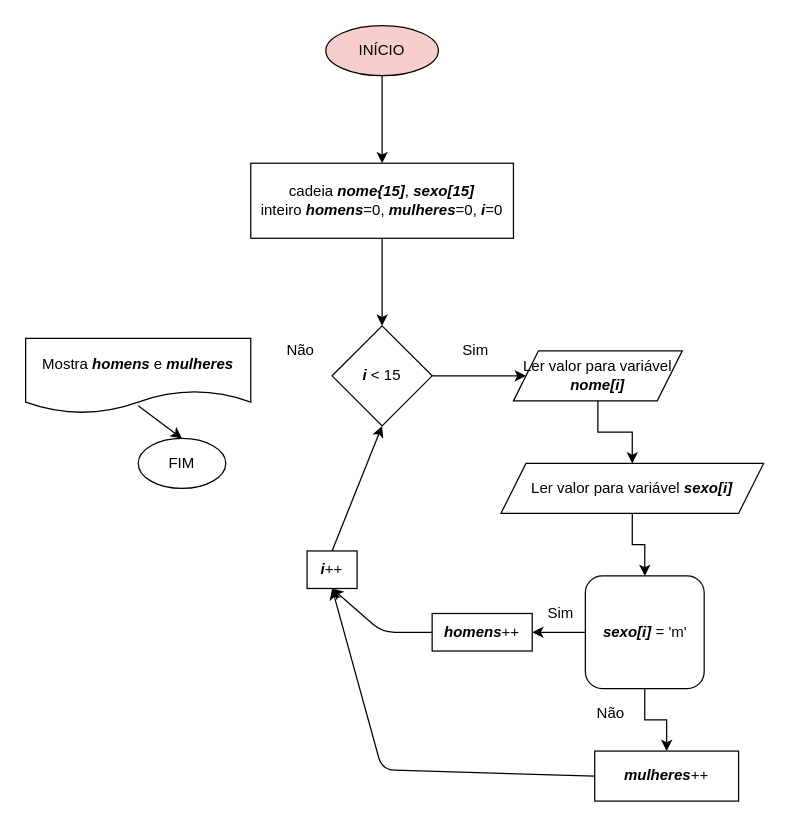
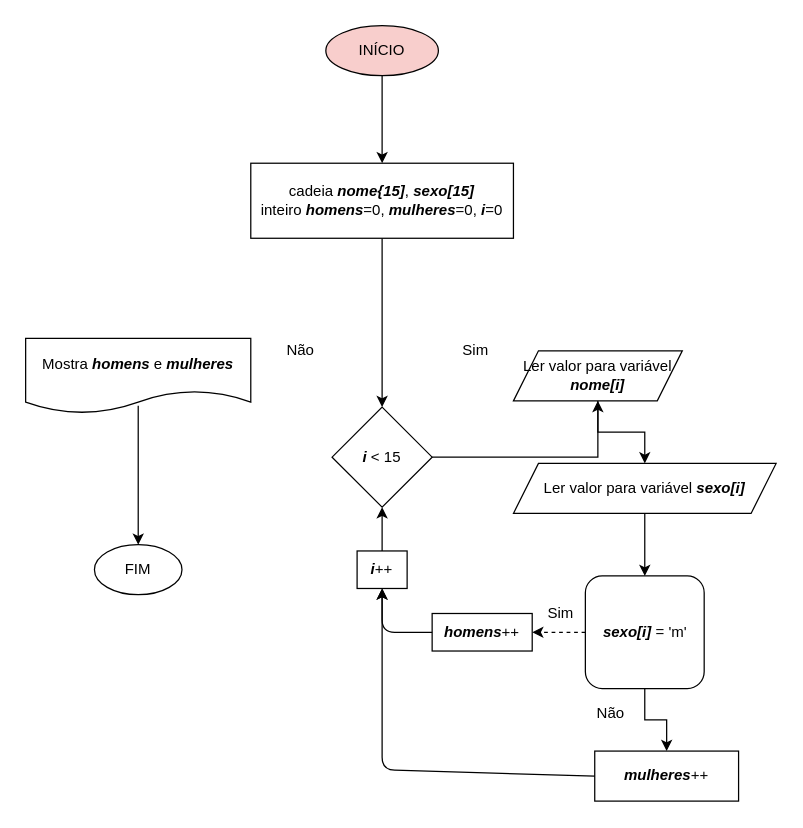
  <mxCell id="0" />
  <mxCell id="1" parent="0" />
  <mxCell id="2" value="" style="edgeStyle=orthogonalEdgeStyle;rounded=0;orthogonalLoop=1;jettySize=auto;html=1;" edge="1" parent="1" source="3" target="5"><mxGeometry relative="1" as="geometry" /></mxCell>
  <mxCell id="3" value="INÍCIO" style="ellipse;whiteSpace=wrap;html=1;fillColor=#f8cecc;" vertex="1" parent="1"><mxGeometry x="260" y="20" width="90" height="40" as="geometry" /></mxCell>
  <mxCell id="4" value="" style="edgeStyle=orthogonalEdgeStyle;rounded=0;orthogonalLoop=1;jettySize=auto;html=1;" edge="1" parent="1" source="5" target="7"><mxGeometry relative="1" as="geometry" /></mxCell>
  <mxCell id="5" value="cadeia &lt;i&gt;&lt;b&gt;nome{15]&lt;/b&gt;&lt;/i&gt;, &lt;i style=&quot;font-weight: bold&quot;&gt;sexo[15]&lt;/i&gt;&lt;br&gt;inteiro &lt;b&gt;&lt;i&gt;homens&lt;/i&gt;&lt;/b&gt;=0, &lt;i&gt;&lt;b&gt;mulheres&lt;/b&gt;&lt;/i&gt;=0, &lt;b&gt;&lt;i&gt;i&lt;/i&gt;&lt;/b&gt;=0" style="rounded=0;whiteSpace=wrap;html=1;" vertex="1" parent="1"><mxGeometry x="200" y="130" width="210" height="60" as="geometry" /></mxCell>
  <mxCell id="6" value="" style="edgeStyle=orthogonalEdgeStyle;rounded=0;orthogonalLoop=1;jettySize=auto;html=1;" edge="1" parent="1" source="7" target="9"><mxGeometry relative="1" as="geometry" /></mxCell>
- <mxCell id="7" value="&lt;b&gt;&lt;i&gt;i&lt;/i&gt;&lt;/b&gt; &amp;lt; 15" style="rhombus;whiteSpace=wrap;html=1;" vertex="1" parent="1"><mxGeometry x="265" y="260" width="80" height="80" as="geometry" /></mxCell>
+ <mxCell id="7" value="&lt;b&gt;&lt;i&gt;i&lt;/i&gt;&lt;/b&gt; &amp;lt; 15" style="rhombus;whiteSpace=wrap;html=1;" vertex="1" parent="1"><mxGeometry x="265" y="325" width="80" height="80" as="geometry" /></mxCell>
  <mxCell id="8" value="" style="edgeStyle=orthogonalEdgeStyle;rounded=0;orthogonalLoop=1;jettySize=auto;html=1;" edge="1" parent="1" source="9" target="11"><mxGeometry relative="1" as="geometry" /></mxCell>
  <mxCell id="9" value="Ler valor para variável &lt;b&gt;&lt;i&gt;nome[i]&lt;/i&gt;&lt;/b&gt;" style="shape=parallelogram;perimeter=parallelogramPerimeter;whiteSpace=wrap;html=1;fixedSize=1;" vertex="1" parent="1"><mxGeometry x="410" y="280" width="135" height="40" as="geometry" /></mxCell>
  <mxCell id="10" value="" style="edgeStyle=orthogonalEdgeStyle;rounded=0;orthogonalLoop=1;jettySize=auto;html=1;" edge="1" parent="1" source="11" target="14"><mxGeometry relative="1" as="geometry" /></mxCell>
- <mxCell id="11" value="Ler valor para variável &lt;b&gt;&lt;i&gt;sexo[i]&lt;/i&gt;&lt;/b&gt;" style="shape=parallelogram;perimeter=parallelogramPerimeter;whiteSpace=wrap;html=1;fixedSize=1;" vertex="1" parent="1"><mxGeometry x="400" y="370" width="210" height="40" as="geometry" /></mxCell>
+ <mxCell id="11" value="Ler valor para variável &lt;b&gt;&lt;i&gt;sexo[i]&lt;/i&gt;&lt;/b&gt;" style="shape=parallelogram;perimeter=parallelogramPerimeter;whiteSpace=wrap;html=1;fixedSize=1;" vertex="1" parent="1"><mxGeometry x="410" y="370" width="210" height="40" as="geometry" /></mxCell>
  <mxCell id="12" value="" style="edgeStyle=orthogonalEdgeStyle;rounded=0;orthogonalLoop=1;jettySize=auto;html=1;" edge="1" parent="1" source="14" target="17"><mxGeometry relative="1" as="geometry" /></mxCell>
- <mxCell id="13" value="" style="edgeStyle=orthogonalEdgeStyle;rounded=0;orthogonalLoop=1;jettySize=auto;html=1;" edge="1" parent="1" source="14" target="16"><mxGeometry relative="1" as="geometry" /></mxCell>
+ <mxCell id="13" value="" style="edgeStyle=orthogonalEdgeStyle;rounded=0;orthogonalLoop=1;jettySize=auto;html=1;dashed=1;" edge="1" parent="1" source="14" target="16"><mxGeometry relative="1" as="geometry" /></mxCell>
  <mxCell id="14" value="&lt;b&gt;&lt;i&gt;sexo[i]&lt;/i&gt;&lt;/b&gt; = 'm'" style="whiteSpace=wrap;html=1;rounded=1;" vertex="1" parent="1"><mxGeometry x="467.5" y="460" width="95" height="90" as="geometry" /></mxCell>
- <mxCell id="15" value="&lt;b&gt;&lt;i&gt;i&lt;/i&gt;&lt;/b&gt;++" style="rounded=0;whiteSpace=wrap;html=1;" vertex="1" parent="1"><mxGeometry x="245" y="440" width="40" height="30" as="geometry" /></mxCell>
+ <mxCell id="15" value="&lt;b&gt;&lt;i&gt;i&lt;/i&gt;&lt;/b&gt;++" style="rounded=0;whiteSpace=wrap;html=1;" vertex="1" parent="1"><mxGeometry x="285" y="440" width="40" height="30" as="geometry" /></mxCell>
  <mxCell id="16" value="&lt;b&gt;&lt;i&gt;homens&lt;/i&gt;&lt;/b&gt;++" style="rounded=0;whiteSpace=wrap;html=1;" vertex="1" parent="1"><mxGeometry x="345" y="490" width="80" height="30" as="geometry" /></mxCell>
  <mxCell id="17" value="&lt;b&gt;&lt;i&gt;mulheres&lt;/i&gt;&lt;/b&gt;++" style="rounded=0;whiteSpace=wrap;html=1;" vertex="1" parent="1"><mxGeometry x="475" y="600" width="115" height="40" as="geometry" /></mxCell>
  <mxCell id="18" value="" style="endArrow=classic;html=1;entryX=0.5;entryY=1;entryDx=0;entryDy=0;exitX=0.5;exitY=0;exitDx=0;exitDy=0;" edge="1" parent="1" source="15" target="7"><mxGeometry width="50" height="50" relative="1" as="geometry"><mxPoint x="630" y="500" as="sourcePoint" /><mxPoint x="680" y="450" as="targetPoint" /></mxGeometry></mxCell>
  <mxCell id="19" value="" style="endArrow=classic;html=1;exitX=0;exitY=0.5;exitDx=0;exitDy=0;entryX=0.5;entryY=1;entryDx=0;entryDy=0;" edge="1" parent="1" source="16" target="15"><mxGeometry width="50" height="50" relative="1" as="geometry"><mxPoint x="630" y="500" as="sourcePoint" /><mxPoint x="680" y="450" as="targetPoint" /><Array as="points"><mxPoint x="305" y="505" /></Array></mxGeometry></mxCell>
  <mxCell id="20" value="" style="endArrow=classic;html=1;entryX=0.5;entryY=1;entryDx=0;entryDy=0;exitX=0;exitY=0.5;exitDx=0;exitDy=0;" edge="1" parent="1" source="17" target="15"><mxGeometry width="50" height="50" relative="1" as="geometry"><mxPoint x="630" y="500" as="sourcePoint" /><mxPoint x="680" y="450" as="targetPoint" /><Array as="points"><mxPoint x="305" y="615" /></Array></mxGeometry></mxCell>
  <mxCell id="21" value="Mostra &lt;i&gt;&lt;b&gt;homens&lt;/b&gt;&lt;/i&gt; e &lt;b&gt;&lt;i&gt;mulheres&lt;/i&gt;&lt;/b&gt;" style="shape=document;whiteSpace=wrap;html=1;boundedLbl=1;" vertex="1" parent="1"><mxGeometry x="20" y="270" width="180" height="60" as="geometry" /></mxCell>
- <mxCell id="22" value="FIM" style="ellipse;whiteSpace=wrap;html=1;" vertex="1" parent="1"><mxGeometry x="110" y="350" width="70" height="40" as="geometry" /></mxCell>
+ <mxCell id="22" value="FIM" style="ellipse;whiteSpace=wrap;html=1;" vertex="1" parent="1"><mxGeometry x="75" y="435" width="70" height="40" as="geometry" /></mxCell>
  <mxCell id="23" value="" style="endArrow=classic;html=1;entryX=0.5;entryY=0;entryDx=0;entryDy=0;exitX=0.5;exitY=0.9;exitDx=0;exitDy=0;exitPerimeter=0;" edge="1" parent="1" source="21" target="22"><mxGeometry width="50" height="50" relative="1" as="geometry"><mxPoint x="350" y="320" as="sourcePoint" /><mxPoint x="400" y="270" as="targetPoint" /></mxGeometry></mxCell>
  <mxCell id="24" value="Sim" style="text;html=1;strokeColor=none;fillColor=none;align=center;verticalAlign=middle;whiteSpace=wrap;rounded=0;" vertex="1" parent="1"><mxGeometry x="360" y="270" width="40" height="20" as="geometry" /></mxCell>
  <mxCell id="25" value="Não" style="text;html=1;strokeColor=none;fillColor=none;align=center;verticalAlign=middle;whiteSpace=wrap;rounded=0;" vertex="1" parent="1"><mxGeometry x="220" y="270" width="40" height="20" as="geometry" /></mxCell>
  <mxCell id="26" value="Sim" style="text;html=1;strokeColor=none;fillColor=none;align=center;verticalAlign=middle;whiteSpace=wrap;rounded=0;" vertex="1" parent="1"><mxGeometry x="427.5" y="480" width="40" height="20" as="geometry" /></mxCell>
  <mxCell id="27" value="Não" style="text;html=1;strokeColor=none;fillColor=none;align=center;verticalAlign=middle;whiteSpace=wrap;rounded=0;" vertex="1" parent="1"><mxGeometry x="467.5" y="560" width="40" height="20" as="geometry" /></mxCell>
